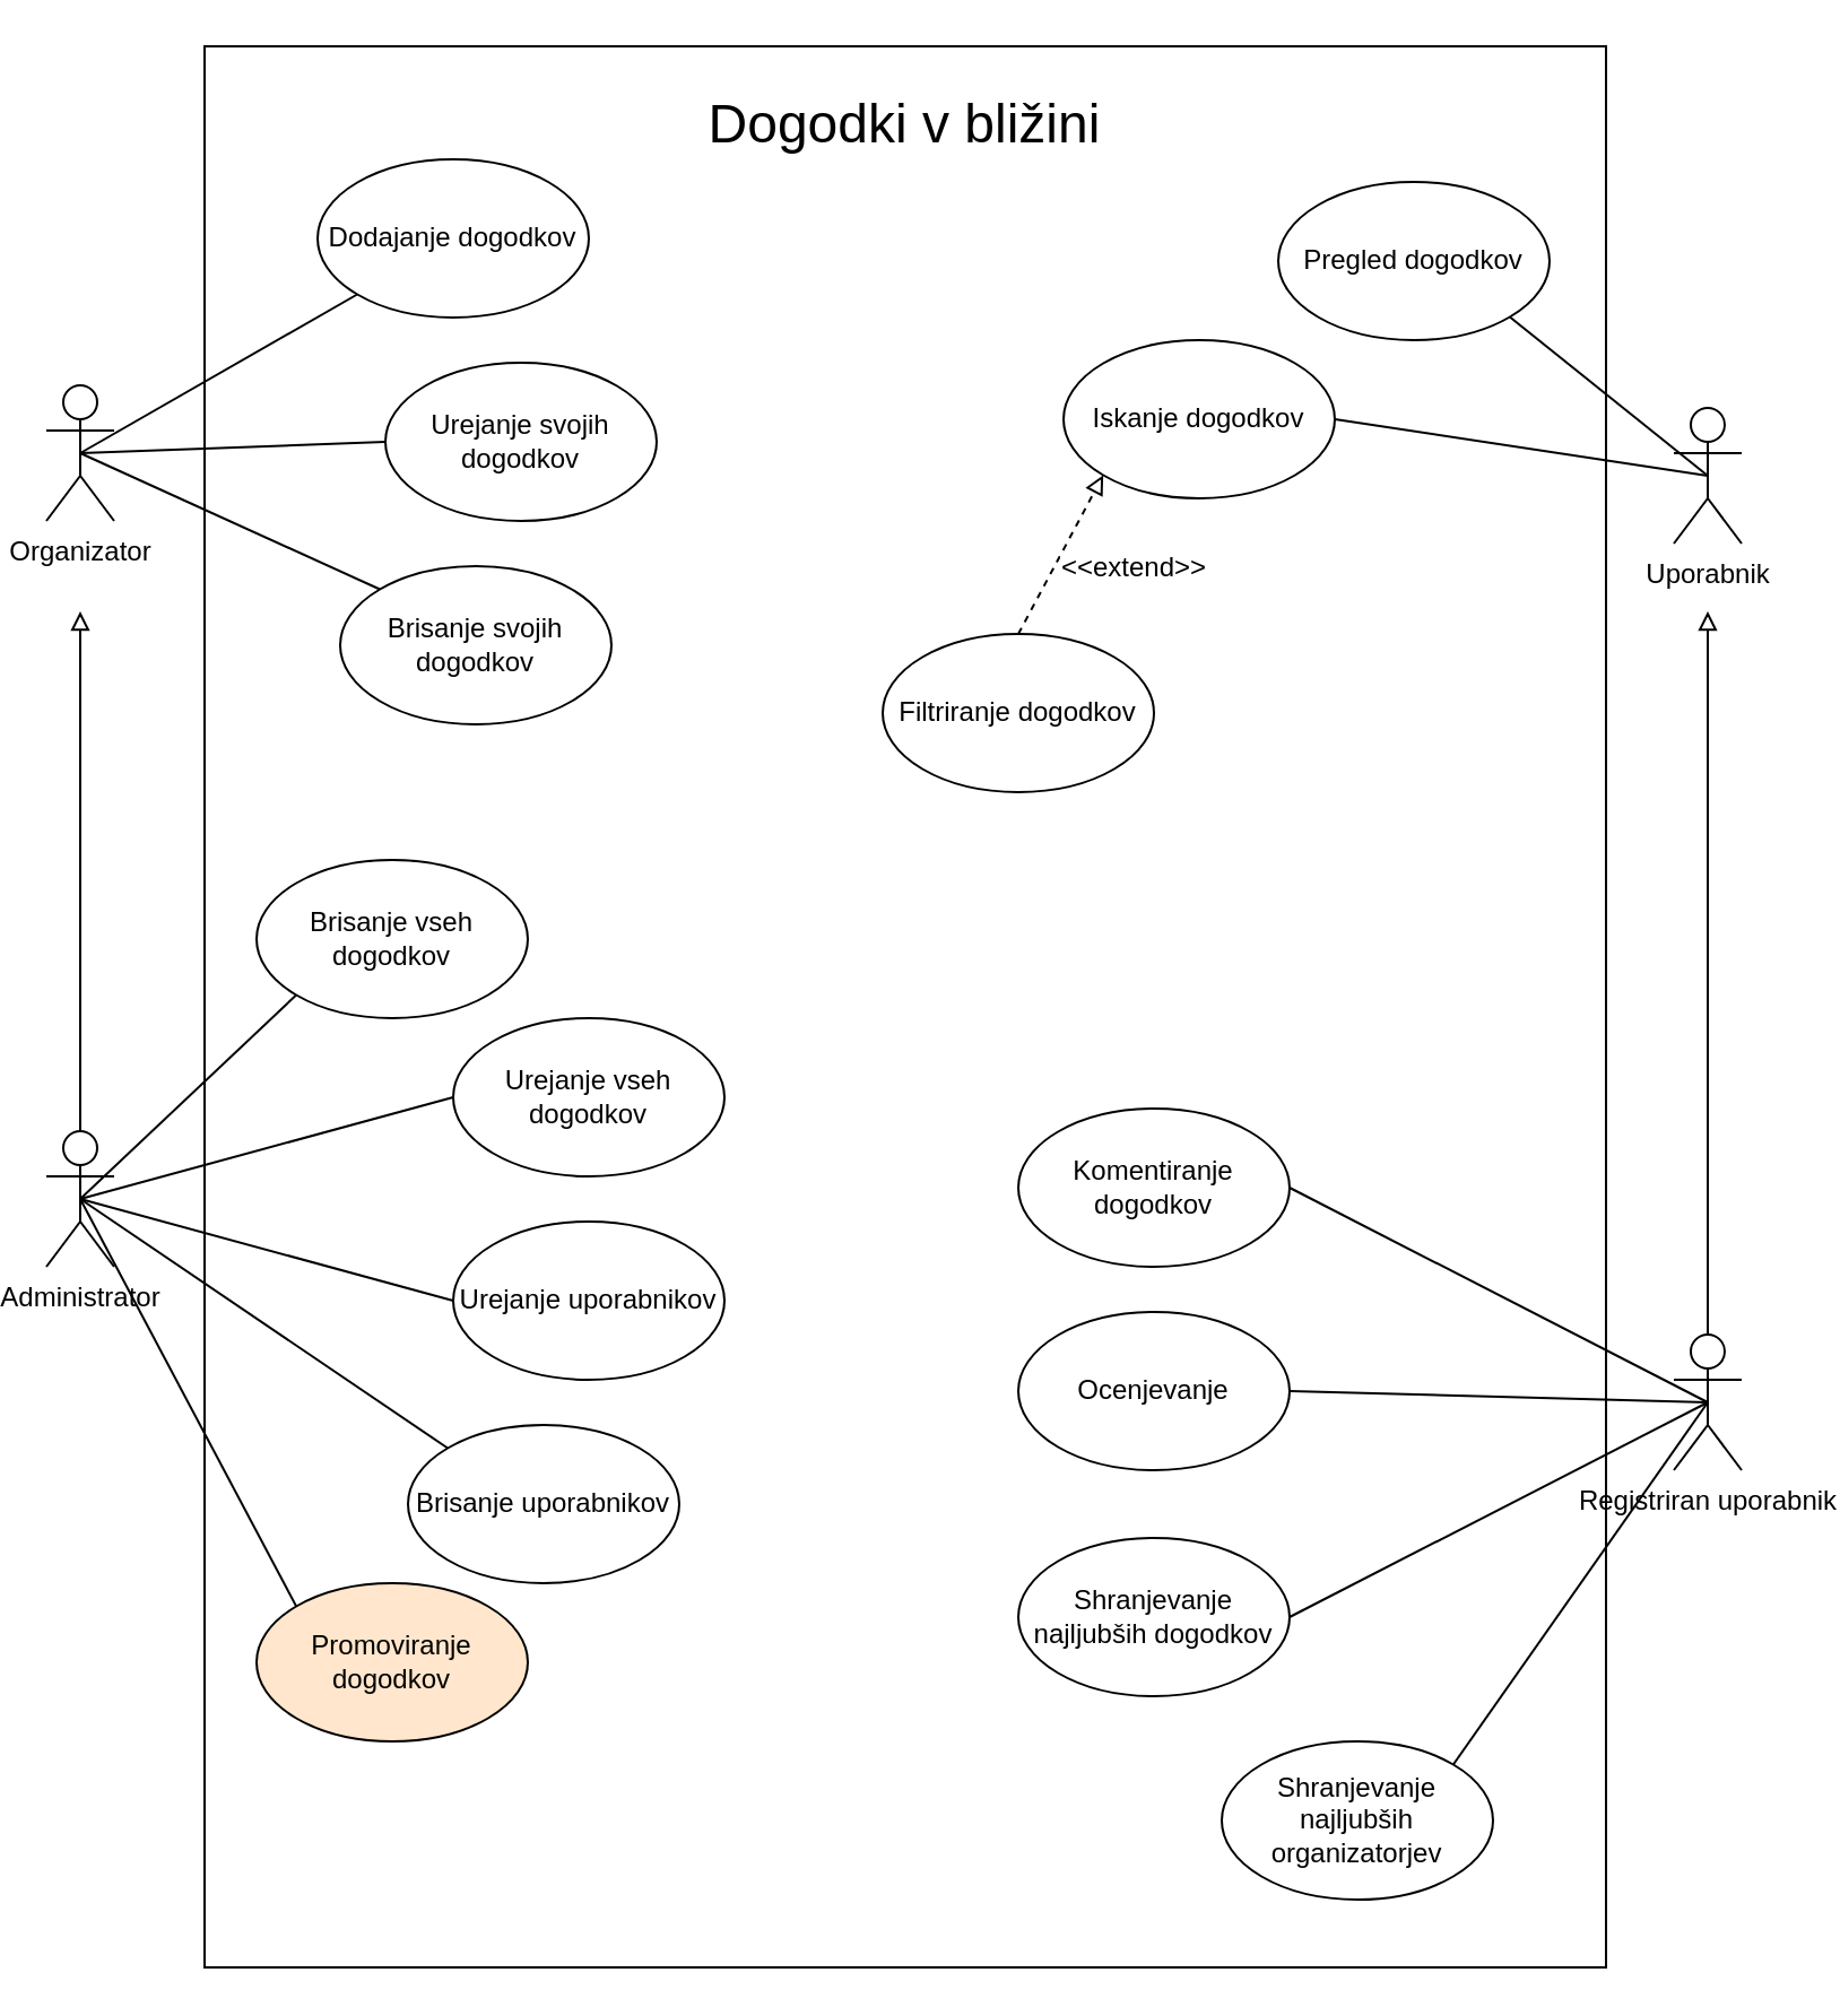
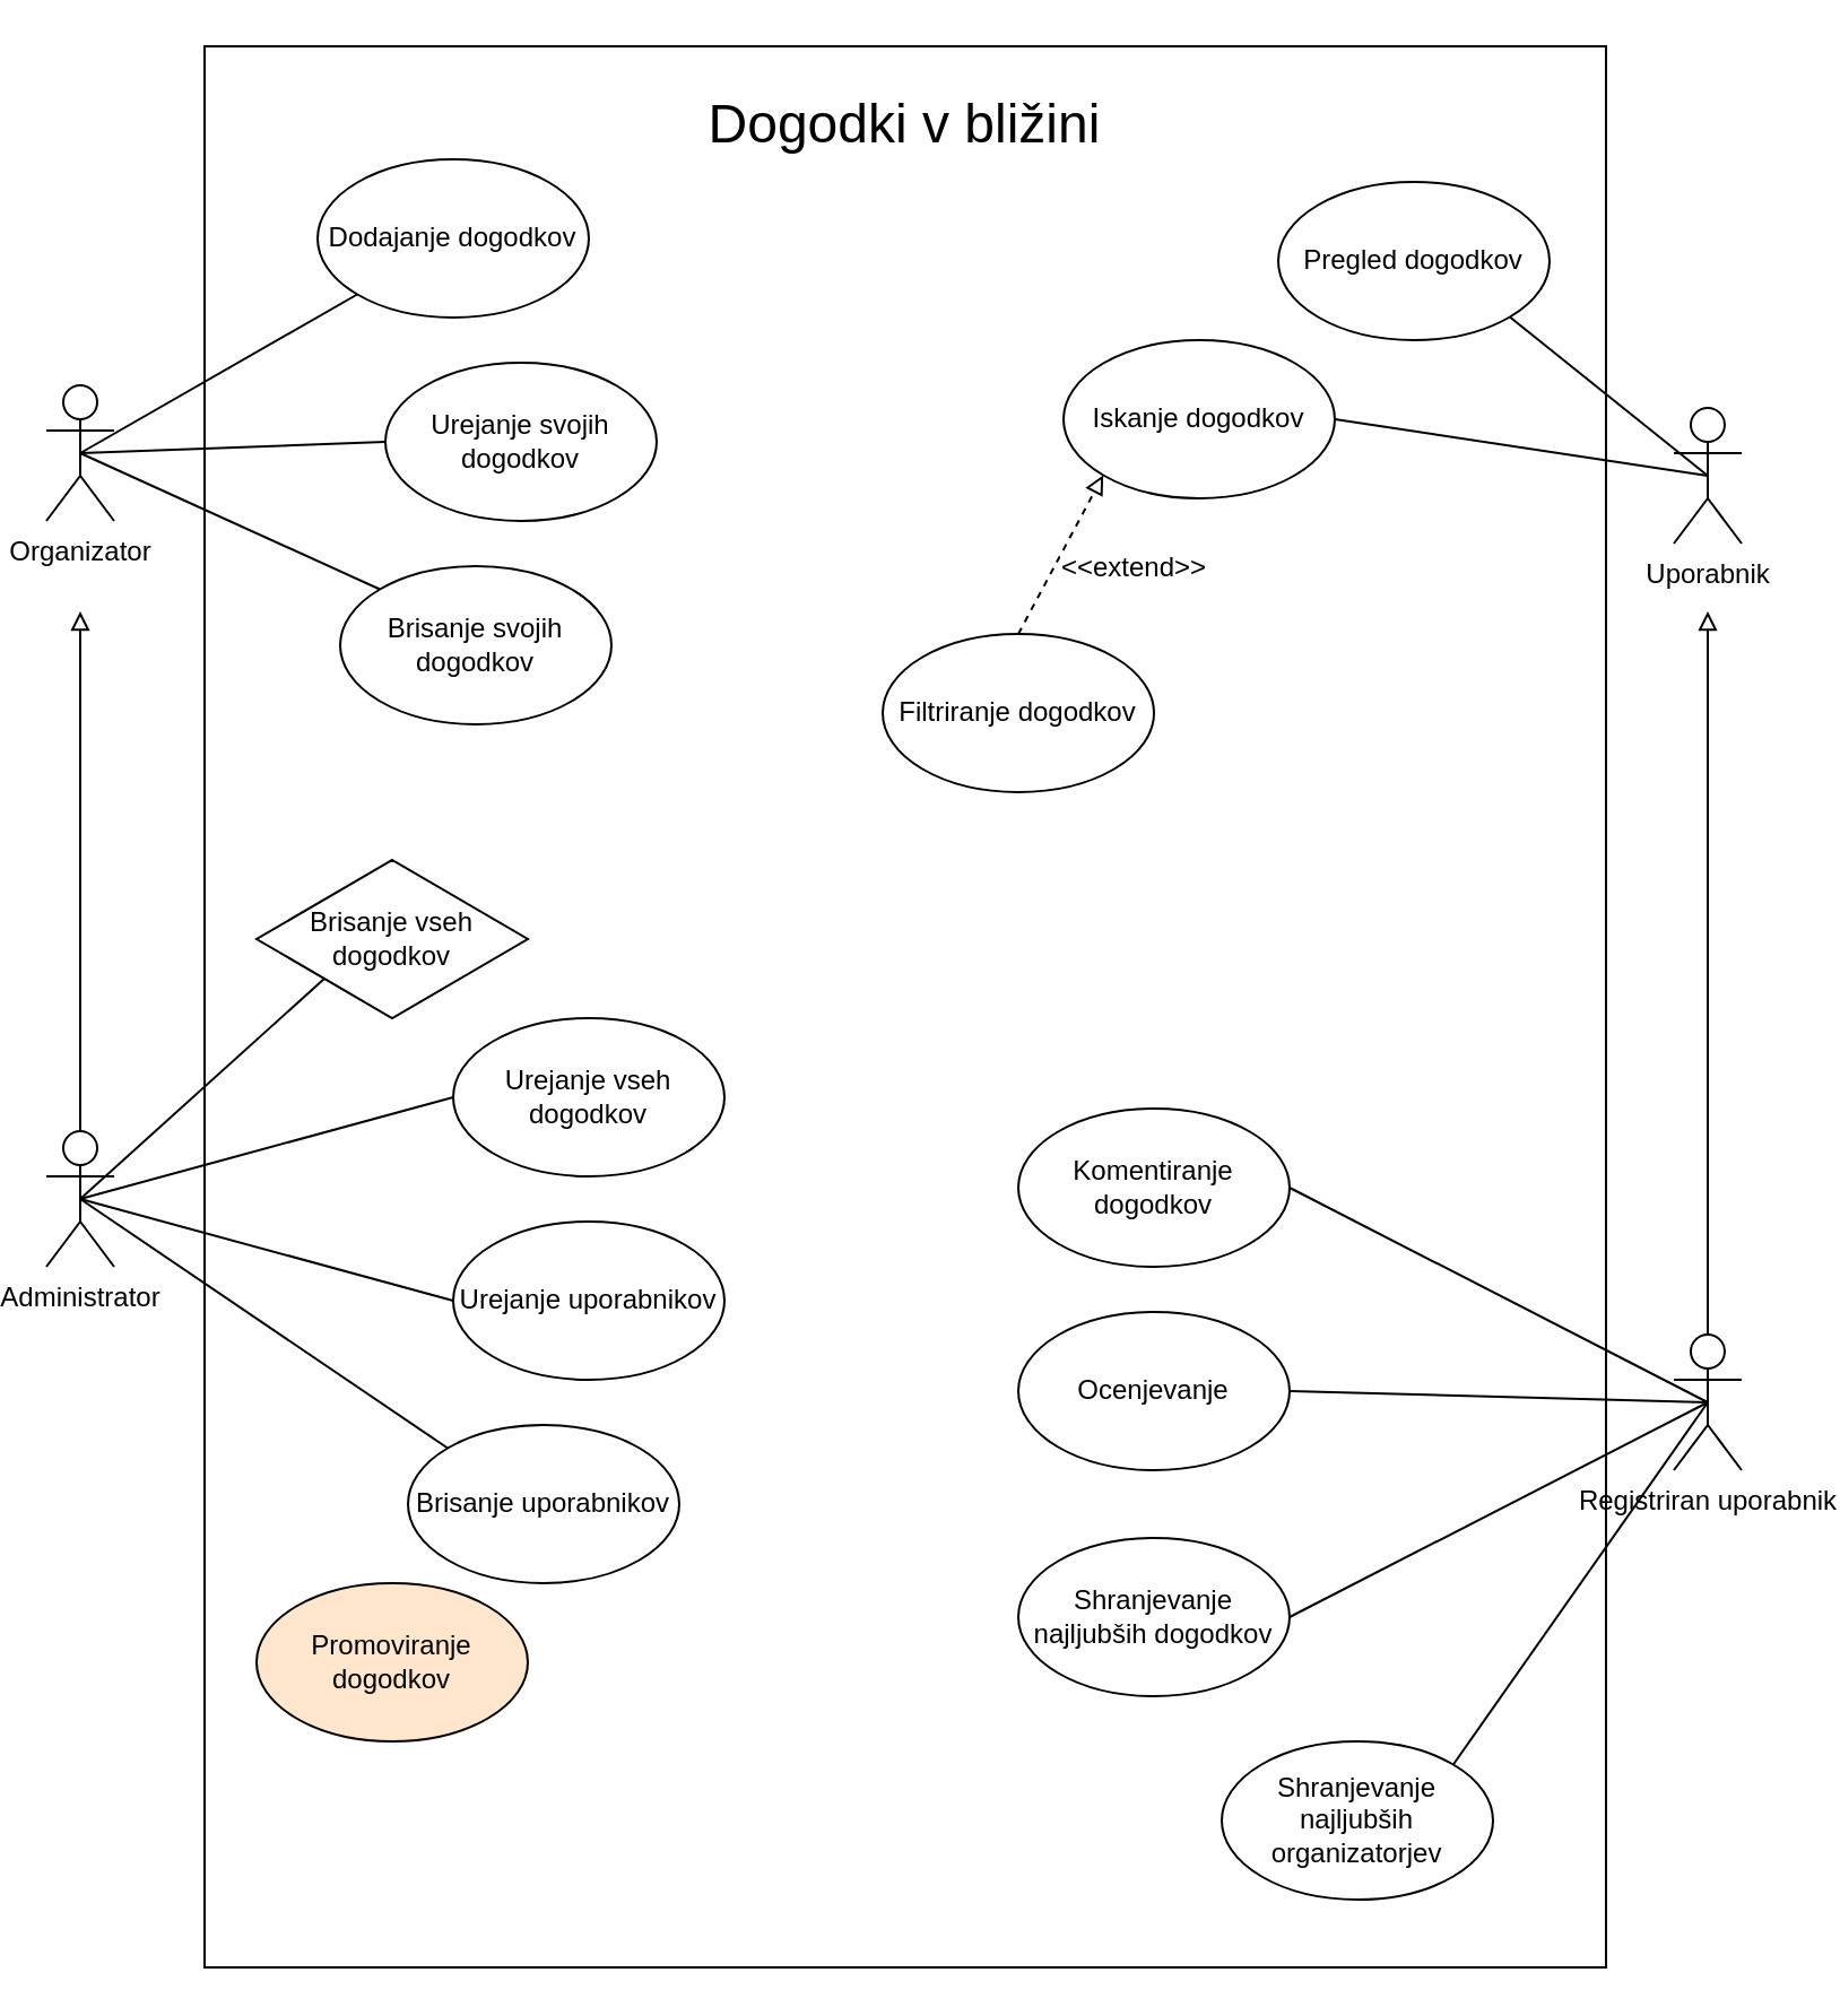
  <mxCell id="0" />
  <mxCell id="1" parent="0" />
  <mxCell id="2" value="" style="rounded=0;whiteSpace=wrap;html=1;" vertex="1" parent="1"><mxGeometry x="90" y="20" width="620" height="850" as="geometry" /></mxCell>
  <mxCell id="3" value="Organizator" style="shape=umlActor;verticalLabelPosition=bottom;verticalAlign=top;html=1;outlineConnect=0;" vertex="1" parent="1"><mxGeometry x="20" y="170" width="30" height="60" as="geometry" /></mxCell>
  <mxCell id="4" value="Administrator" style="shape=umlActor;verticalLabelPosition=bottom;verticalAlign=top;html=1;outlineConnect=0;" vertex="1" parent="1"><mxGeometry x="20" y="500" width="30" height="60" as="geometry" /></mxCell>
  <mxCell id="5" value="Uporabnik" style="shape=umlActor;verticalLabelPosition=bottom;verticalAlign=top;html=1;outlineConnect=0;" vertex="1" parent="1"><mxGeometry x="740" y="180" width="30" height="60" as="geometry" /></mxCell>
  <mxCell id="6" value="Pregled dogodkov" style="ellipse;whiteSpace=wrap;html=1;" vertex="1" parent="1"><mxGeometry x="565" y="80" width="120" height="70" as="geometry" /></mxCell>
  <mxCell id="7" value="Iskanje dogodkov" style="ellipse;whiteSpace=wrap;html=1;" vertex="1" parent="1"><mxGeometry x="470" y="150" width="120" height="70" as="geometry" /></mxCell>
  <mxCell id="8" value="Dodajanje dogodkov" style="ellipse;whiteSpace=wrap;html=1;" vertex="1" parent="1"><mxGeometry x="140" y="70" width="120" height="70" as="geometry" /></mxCell>
  <mxCell id="9" value="Urejanje svojih dogodkov" style="ellipse;whiteSpace=wrap;html=1;" vertex="1" parent="1"><mxGeometry x="170" y="160" width="120" height="70" as="geometry" /></mxCell>
- <mxCell id="10" value="Brisanje vseh dogodkov" style="ellipse;whiteSpace=wrap;html=1;" vertex="1" parent="1"><mxGeometry x="113" y="380" width="120" height="70" as="geometry" /></mxCell>
+ <mxCell id="10" value="Brisanje vseh dogodkov" style="rhombus;whiteSpace=wrap;html=1;" vertex="1" parent="1"><mxGeometry x="113" y="380" width="120" height="70" as="geometry" /></mxCell>
  <mxCell id="11" value="Registriran uporabnik" style="shape=umlActor;verticalLabelPosition=bottom;verticalAlign=top;html=1;outlineConnect=0;" vertex="1" parent="1"><mxGeometry x="740" y="590" width="30" height="60" as="geometry" /></mxCell>
  <mxCell id="12" value="Komentiranje dogodkov" style="ellipse;whiteSpace=wrap;html=1;" vertex="1" parent="1"><mxGeometry x="450" y="490" width="120" height="70" as="geometry" /></mxCell>
  <mxCell id="13" value="Ocenjevanje" style="ellipse;whiteSpace=wrap;html=1;" vertex="1" parent="1"><mxGeometry x="450" y="580" width="120" height="70" as="geometry" /></mxCell>
  <mxCell id="14" value="Urejanje uporabnikov" style="ellipse;whiteSpace=wrap;html=1;" vertex="1" parent="1"><mxGeometry x="200" y="540" width="120" height="70" as="geometry" /></mxCell>
  <mxCell id="15" value="Brisanje uporabnikov" style="ellipse;whiteSpace=wrap;html=1;" vertex="1" parent="1"><mxGeometry x="180" y="630" width="120" height="70" as="geometry" /></mxCell>
  <mxCell id="16" value="Shranjevanje najljubših dogodkov" style="ellipse;whiteSpace=wrap;html=1;" vertex="1" parent="1"><mxGeometry x="450" y="680" width="120" height="70" as="geometry" /></mxCell>
  <mxCell id="17" value="Shranjevanje najljubših organizatorjev" style="ellipse;whiteSpace=wrap;html=1;" vertex="1" parent="1"><mxGeometry x="540" y="770" width="120" height="70" as="geometry" /></mxCell>
  <mxCell id="18" value="Promoviranje dogodkov" style="ellipse;whiteSpace=wrap;html=1;fillColor=#ffe6cc;" vertex="1" parent="1"><mxGeometry x="113" y="700" width="120" height="70" as="geometry" /></mxCell>
  <mxCell id="19" value="Brisanje svojih dogodkov" style="ellipse;whiteSpace=wrap;html=1;" vertex="1" parent="1"><mxGeometry x="150" y="250" width="120" height="70" as="geometry" /></mxCell>
  <mxCell id="20" value="" style="endArrow=none;html=1;rounded=0;exitX=0.5;exitY=0.5;exitDx=0;exitDy=0;exitPerimeter=0;entryX=0;entryY=1;entryDx=0;entryDy=0;" edge="1" parent="1" source="3" target="8"><mxGeometry width="50" height="50" relative="1" as="geometry"><mxPoint x="70" y="200" as="sourcePoint" /><mxPoint x="120" y="150" as="targetPoint" /></mxGeometry></mxCell>
  <mxCell id="21" value="" style="endArrow=none;html=1;rounded=0;exitX=0.5;exitY=0.5;exitDx=0;exitDy=0;exitPerimeter=0;entryX=0;entryY=0.5;entryDx=0;entryDy=0;" edge="1" parent="1" source="3" target="9"><mxGeometry width="50" height="50" relative="1" as="geometry"><mxPoint x="120" y="210" as="sourcePoint" /><mxPoint x="170" y="160" as="targetPoint" /></mxGeometry></mxCell>
  <mxCell id="22" value="" style="endArrow=none;html=1;rounded=0;exitX=0.5;exitY=0.5;exitDx=0;exitDy=0;exitPerimeter=0;entryX=0;entryY=0;entryDx=0;entryDy=0;" edge="1" parent="1" source="3" target="19"><mxGeometry width="50" height="50" relative="1" as="geometry"><mxPoint x="120" y="260" as="sourcePoint" /><mxPoint x="170" y="210" as="targetPoint" /></mxGeometry></mxCell>
  <mxCell id="23" value="" style="endArrow=none;html=1;rounded=0;entryX=0.5;entryY=0.5;entryDx=0;entryDy=0;entryPerimeter=0;exitX=1;exitY=1;exitDx=0;exitDy=0;" edge="1" parent="1" source="6" target="5"><mxGeometry width="50" height="50" relative="1" as="geometry"><mxPoint x="630" y="240" as="sourcePoint" /><mxPoint x="680" y="190" as="targetPoint" /></mxGeometry></mxCell>
  <mxCell id="24" value="" style="endArrow=none;html=1;rounded=0;exitX=1;exitY=0.5;exitDx=0;exitDy=0;entryX=0.5;entryY=0.5;entryDx=0;entryDy=0;entryPerimeter=0;" edge="1" parent="1" source="7" target="5"><mxGeometry width="50" height="50" relative="1" as="geometry"><mxPoint x="600" y="200" as="sourcePoint" /><mxPoint x="650" y="150" as="targetPoint" /></mxGeometry></mxCell>
  <mxCell id="25" value="" style="endArrow=none;html=1;rounded=0;entryX=0.5;entryY=0.5;entryDx=0;entryDy=0;entryPerimeter=0;exitX=1;exitY=0.5;exitDx=0;exitDy=0;" edge="1" parent="1" source="12" target="11"><mxGeometry width="50" height="50" relative="1" as="geometry"><mxPoint x="610" y="580" as="sourcePoint" /><mxPoint x="660" y="530" as="targetPoint" /></mxGeometry></mxCell>
  <mxCell id="26" value="" style="endArrow=none;html=1;rounded=0;entryX=0.5;entryY=0.5;entryDx=0;entryDy=0;entryPerimeter=0;exitX=1;exitY=0.5;exitDx=0;exitDy=0;" edge="1" parent="1" source="13" target="11"><mxGeometry width="50" height="50" relative="1" as="geometry"><mxPoint x="620" y="650" as="sourcePoint" /><mxPoint x="670" y="600" as="targetPoint" /></mxGeometry></mxCell>
  <mxCell id="27" value="" style="endArrow=none;html=1;rounded=0;entryX=0.5;entryY=0.5;entryDx=0;entryDy=0;entryPerimeter=0;exitX=1;exitY=0.5;exitDx=0;exitDy=0;" edge="1" parent="1" source="16" target="11"><mxGeometry width="50" height="50" relative="1" as="geometry"><mxPoint x="620" y="700" as="sourcePoint" /><mxPoint x="670" y="650" as="targetPoint" /></mxGeometry></mxCell>
  <mxCell id="28" value="" style="endArrow=none;html=1;rounded=0;entryX=0.5;entryY=0.5;entryDx=0;entryDy=0;entryPerimeter=0;exitX=1;exitY=0;exitDx=0;exitDy=0;" edge="1" parent="1" source="17" target="11"><mxGeometry width="50" height="50" relative="1" as="geometry"><mxPoint x="720" y="760" as="sourcePoint" /><mxPoint x="770" y="710" as="targetPoint" /></mxGeometry></mxCell>
  <mxCell id="29" value="" style="endArrow=none;html=1;rounded=0;entryX=0;entryY=1;entryDx=0;entryDy=0;exitX=0.5;exitY=0.5;exitDx=0;exitDy=0;exitPerimeter=0;" edge="1" parent="1" source="4" target="10"><mxGeometry width="50" height="50" relative="1" as="geometry"><mxPoint x="70" y="530" as="sourcePoint" /><mxPoint x="120" y="480" as="targetPoint" /></mxGeometry></mxCell>
  <mxCell id="30" value="" style="endArrow=none;html=1;rounded=0;exitX=0.5;exitY=0.5;exitDx=0;exitDy=0;exitPerimeter=0;entryX=0;entryY=0.5;entryDx=0;entryDy=0;" edge="1" parent="1" source="4" target="14"><mxGeometry width="50" height="50" relative="1" as="geometry"><mxPoint x="140" y="550" as="sourcePoint" /><mxPoint x="190" y="500" as="targetPoint" /></mxGeometry></mxCell>
  <mxCell id="31" value="" style="endArrow=none;html=1;rounded=0;exitX=0.5;exitY=0.5;exitDx=0;exitDy=0;exitPerimeter=0;entryX=0;entryY=0;entryDx=0;entryDy=0;" edge="1" parent="1" source="4" target="15"><mxGeometry width="50" height="50" relative="1" as="geometry"><mxPoint x="150" y="620" as="sourcePoint" /><mxPoint x="200" y="570" as="targetPoint" /></mxGeometry></mxCell>
- <mxCell id="32" value="" style="endArrow=none;html=1;rounded=0;exitX=0.5;exitY=0.5;exitDx=0;exitDy=0;exitPerimeter=0;entryX=0;entryY=0;entryDx=0;entryDy=0;" edge="1" parent="1" source="4" target="18"><mxGeometry width="50" height="50" relative="1" as="geometry"><mxPoint x="160" y="650" as="sourcePoint" /><mxPoint x="210" y="600" as="targetPoint" /></mxGeometry></mxCell>
  <mxCell id="33" value="" style="endArrow=block;html=1;rounded=0;endFill=0;exitX=0.5;exitY=0;exitDx=0;exitDy=0;exitPerimeter=0;" edge="1" parent="1" source="4"><mxGeometry width="50" height="50" relative="1" as="geometry"><mxPoint x="35.41" y="440" as="sourcePoint" /><mxPoint x="35" y="270" as="targetPoint" /></mxGeometry></mxCell>
  <mxCell id="34" value="" style="endArrow=block;html=1;rounded=0;endFill=0;exitX=0.5;exitY=0;exitDx=0;exitDy=0;exitPerimeter=0;" edge="1" parent="1" source="11"><mxGeometry width="50" height="50" relative="1" as="geometry"><mxPoint x="754.41" y="570" as="sourcePoint" /><mxPoint x="755" y="270" as="targetPoint" /></mxGeometry></mxCell>
  <mxCell id="35" value="&lt;font style=&quot;font-size: 24px;&quot;&gt;Dogodki v bližini&lt;/font&gt;" style="text;html=1;align=center;verticalAlign=middle;whiteSpace=wrap;rounded=0;" vertex="1" parent="1"><mxGeometry x="280" y="40" width="240" height="30" as="geometry" /></mxCell>
  <mxCell id="36" value="Urejanje vseh dogodkov" style="ellipse;whiteSpace=wrap;html=1;" vertex="1" parent="1"><mxGeometry x="200" y="450" width="120" height="70" as="geometry" /></mxCell>
  <mxCell id="37" value="" style="endArrow=none;html=1;rounded=0;exitX=0.5;exitY=0.5;exitDx=0;exitDy=0;exitPerimeter=0;entryX=0;entryY=0.5;entryDx=0;entryDy=0;" edge="1" parent="1" source="4" target="36"><mxGeometry width="50" height="50" relative="1" as="geometry"><mxPoint x="40" y="530" as="sourcePoint" /><mxPoint x="170" y="470" as="targetPoint" /></mxGeometry></mxCell>
  <mxCell id="38" value="Filtriranje dogodkov" style="ellipse;whiteSpace=wrap;html=1;" vertex="1" parent="1"><mxGeometry x="390" y="280" width="120" height="70" as="geometry" /></mxCell>
  <mxCell id="39" value="" style="endArrow=block;html=1;rounded=0;exitX=0.5;exitY=0;exitDx=0;exitDy=0;entryX=0;entryY=1;entryDx=0;entryDy=0;endFill=0;dashed=1;" edge="1" parent="1" source="38" target="7"><mxGeometry width="50" height="50" relative="1" as="geometry"><mxPoint x="480" y="272" as="sourcePoint" /><mxPoint x="488" y="220" as="targetPoint" /></mxGeometry></mxCell>
  <mxCell id="40" value="&lt;font style=&quot;font-size: 12px;&quot;&gt;&amp;lt;&amp;lt;extend&amp;gt;&amp;gt;&lt;/font&gt;" style="edgeLabel;html=1;align=center;verticalAlign=middle;resizable=0;points=[];" vertex="1" connectable="0" parent="39"><mxGeometry x="-0.032" relative="1" as="geometry"><mxPoint x="32" y="5" as="offset" /></mxGeometry></mxCell>
